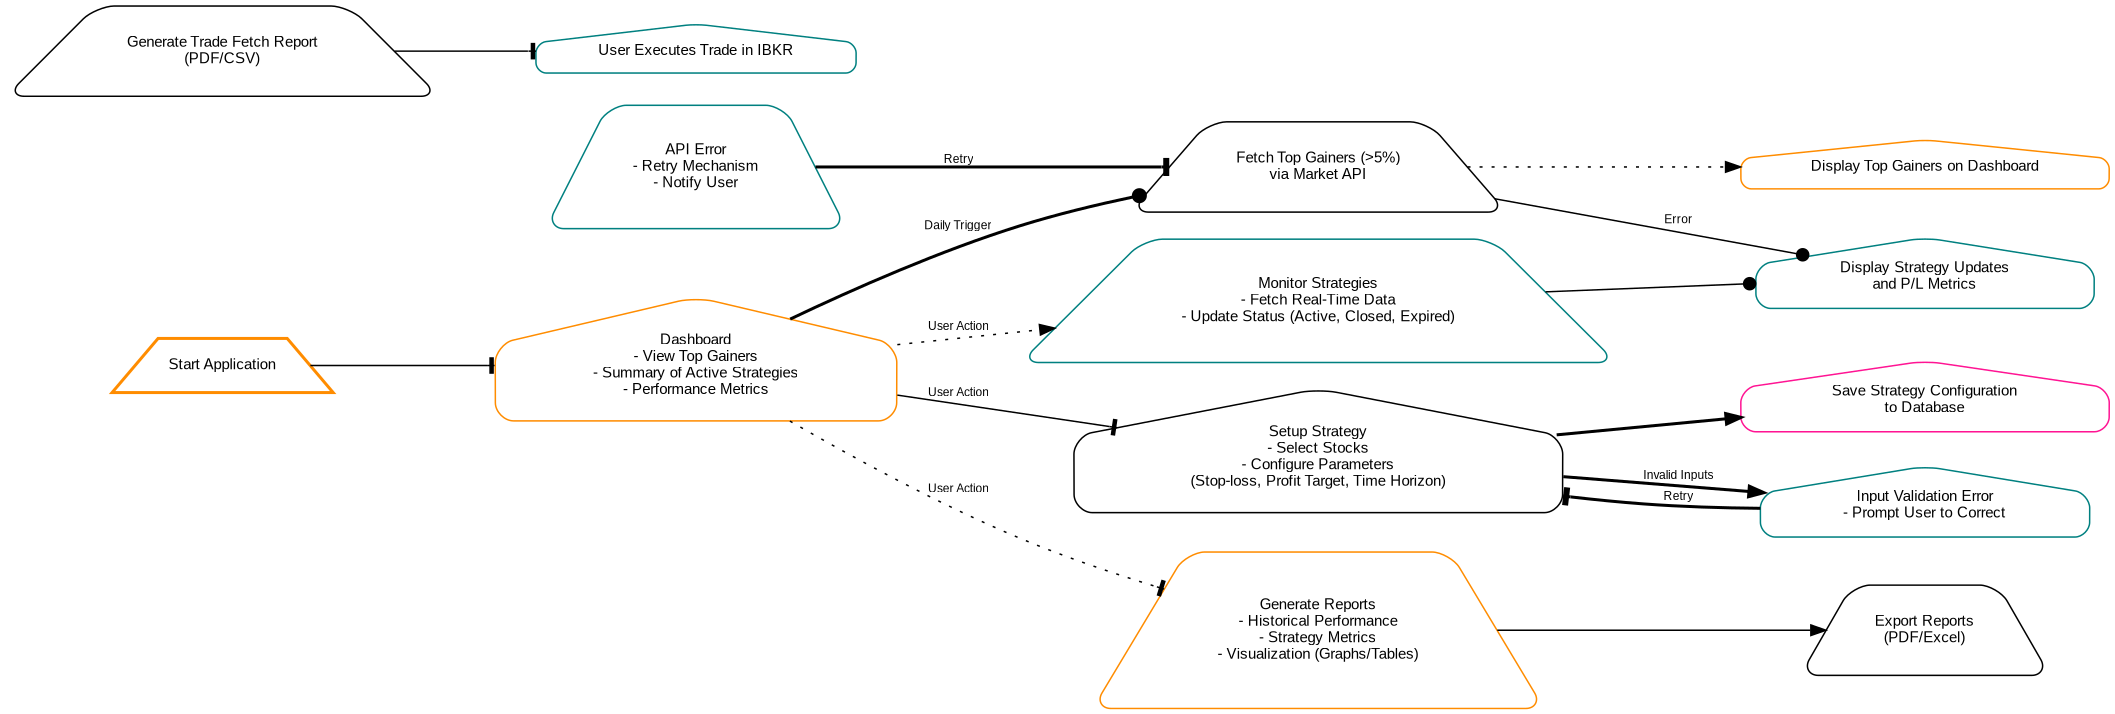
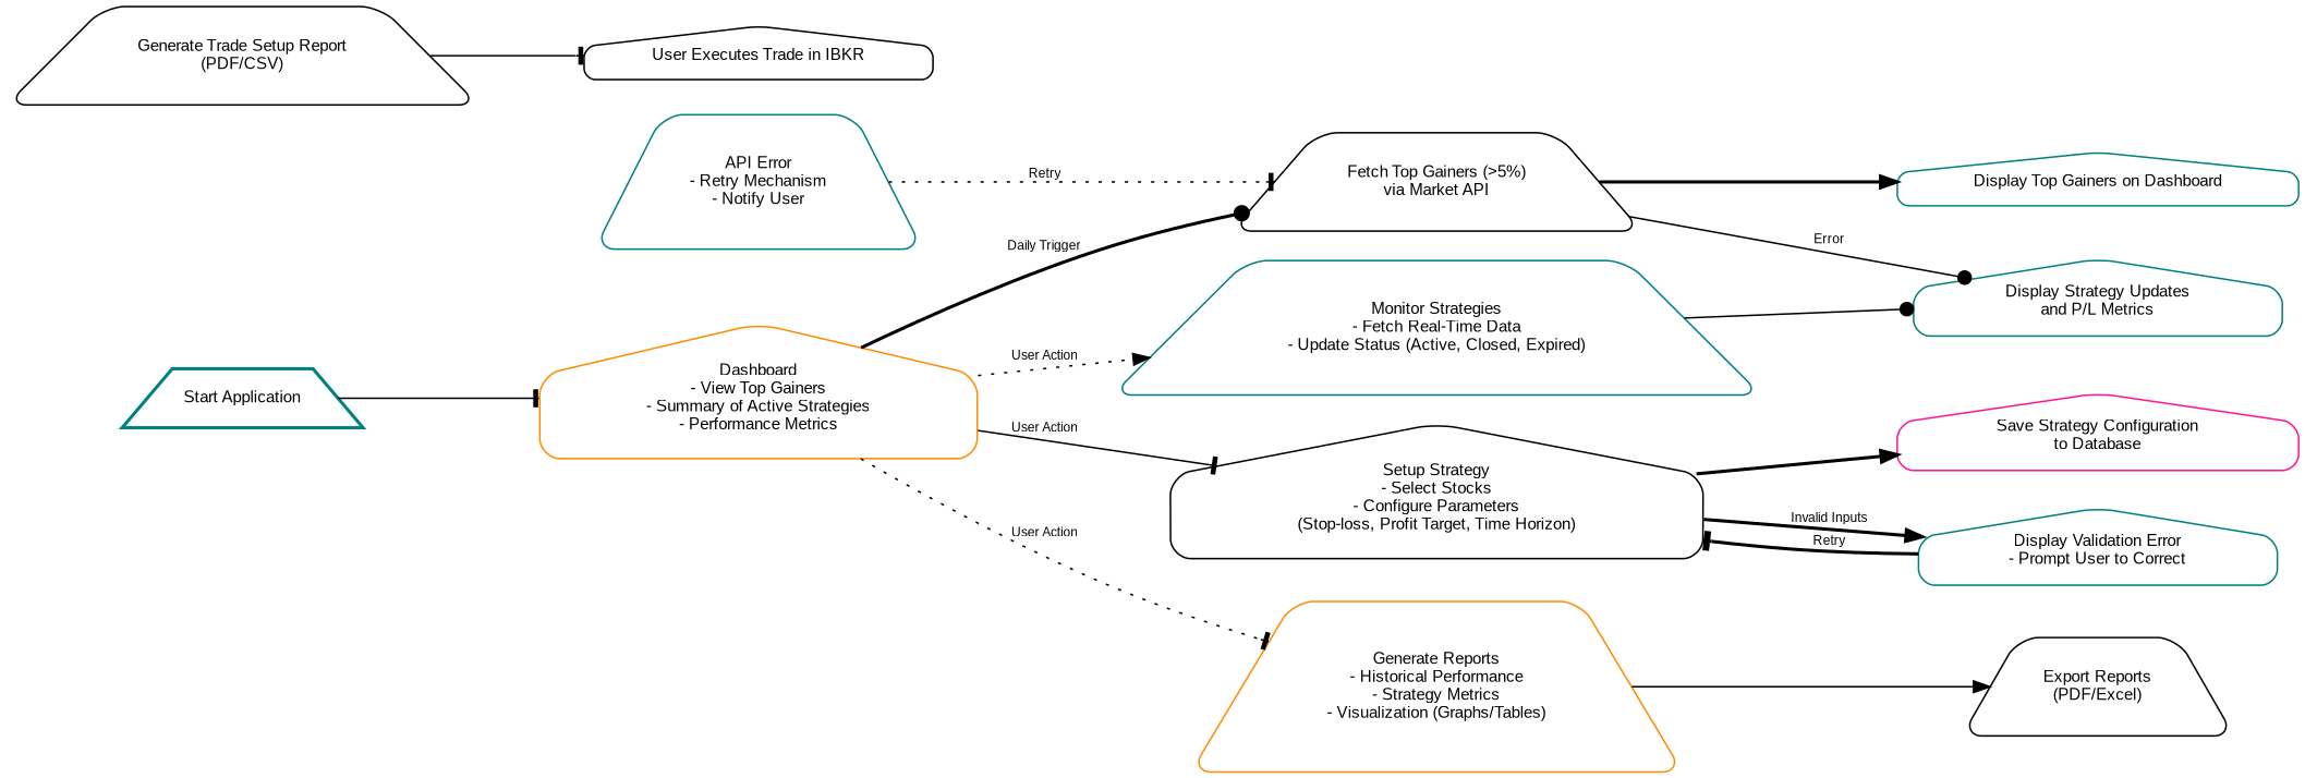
  digraph {
    rankdir=LR
    node [color=teal fontname=Arial fontsize=10 shape=trapezium style=rounded]
    edge [arrowhead=tee fontname=Arial fontsize=8 style=solid]
-   n1 [color=darkorange label="Start Application" style=bold]
+   n1 [label="Start Application" style=bold]
    n2 [color=darkorange label="Dashboard\n- View Top Gainers\n- Summary of Active Strategies\n- Performance Metrics" shape=house]
    n3 [color=black label="Fetch Top Gainers (>5%)\nvia Market API"]
    n4 [color=black label="Setup Strategy\n- Select Stocks\n- Configure Parameters\n(Stop-loss, Profit Target, Time Horizon)" shape=house]
    n5 [label="Monitor Strategies\n- Fetch Real-Time Data\n- Update Status (Active, Closed, Expired)"]
    n6 [color=darkorange label="Generate Reports\n- Historical Performance\n- Strategy Metrics\n- Visualization (Graphs/Tables)"]
-   n7 [color=darkorange label="Display Top Gainers on Dashboard" shape=house]
+   n7 [label="Display Top Gainers on Dashboard" shape=house]
    n8 [label="Display Strategy Updates\nand P/L Metrics" shape=house]
    n9 [color=deeppink label="Save Strategy Configuration\nto Database" shape=house]
-   n10 [label="Input Validation Error\n- Prompt User to Correct" shape=house]
+   n10 [label="Display Validation Error\n- Prompt User to Correct" shape=house]
    n11 [color=black label="Export Reports\n(PDF/Excel)"]
    n12 [label="API Error\n- Retry Mechanism\n- Notify User"]
-   n13 [color=black label="Generate Trade Fetch Report\n(PDF/CSV)"]
-   n14 [label="User Executes Trade in IBKR" shape=house]
+   n13 [color=black label="Generate Trade Setup Report\n(PDF/CSV)"]
+   n14 [color=black label="User Executes Trade in IBKR" shape=house]
    n1 -> n2
    n2 -> n3 [arrowhead=dot label="Daily Trigger" style=bold]
    n2 -> n4 [label="User Action"]
    n2 -> n5 [arrowhead=normal label="User Action" style=dotted]
    n2 -> n6 [label="User Action" style=dotted]
-   n3 -> n7 [arrowhead=normal style=dotted]
+   n3 -> n7 [arrowhead=normal style=bold]
    n3 -> n8 [arrowhead=dot label=Error]
    n4 -> n9 [arrowhead=normal style=bold]
    n4 -> n10 [arrowhead=normal label="Invalid Inputs" style=bold]
    n5 -> n8 [arrowhead=dot]
    n6 -> n11 [arrowhead=normal]
    n10 -> n4 [label=Retry style=bold]
-   n12 -> n3 [label=Retry style=bold]
+   n12 -> n3 [label=Retry style=dotted]
    n13 -> n14
  }
